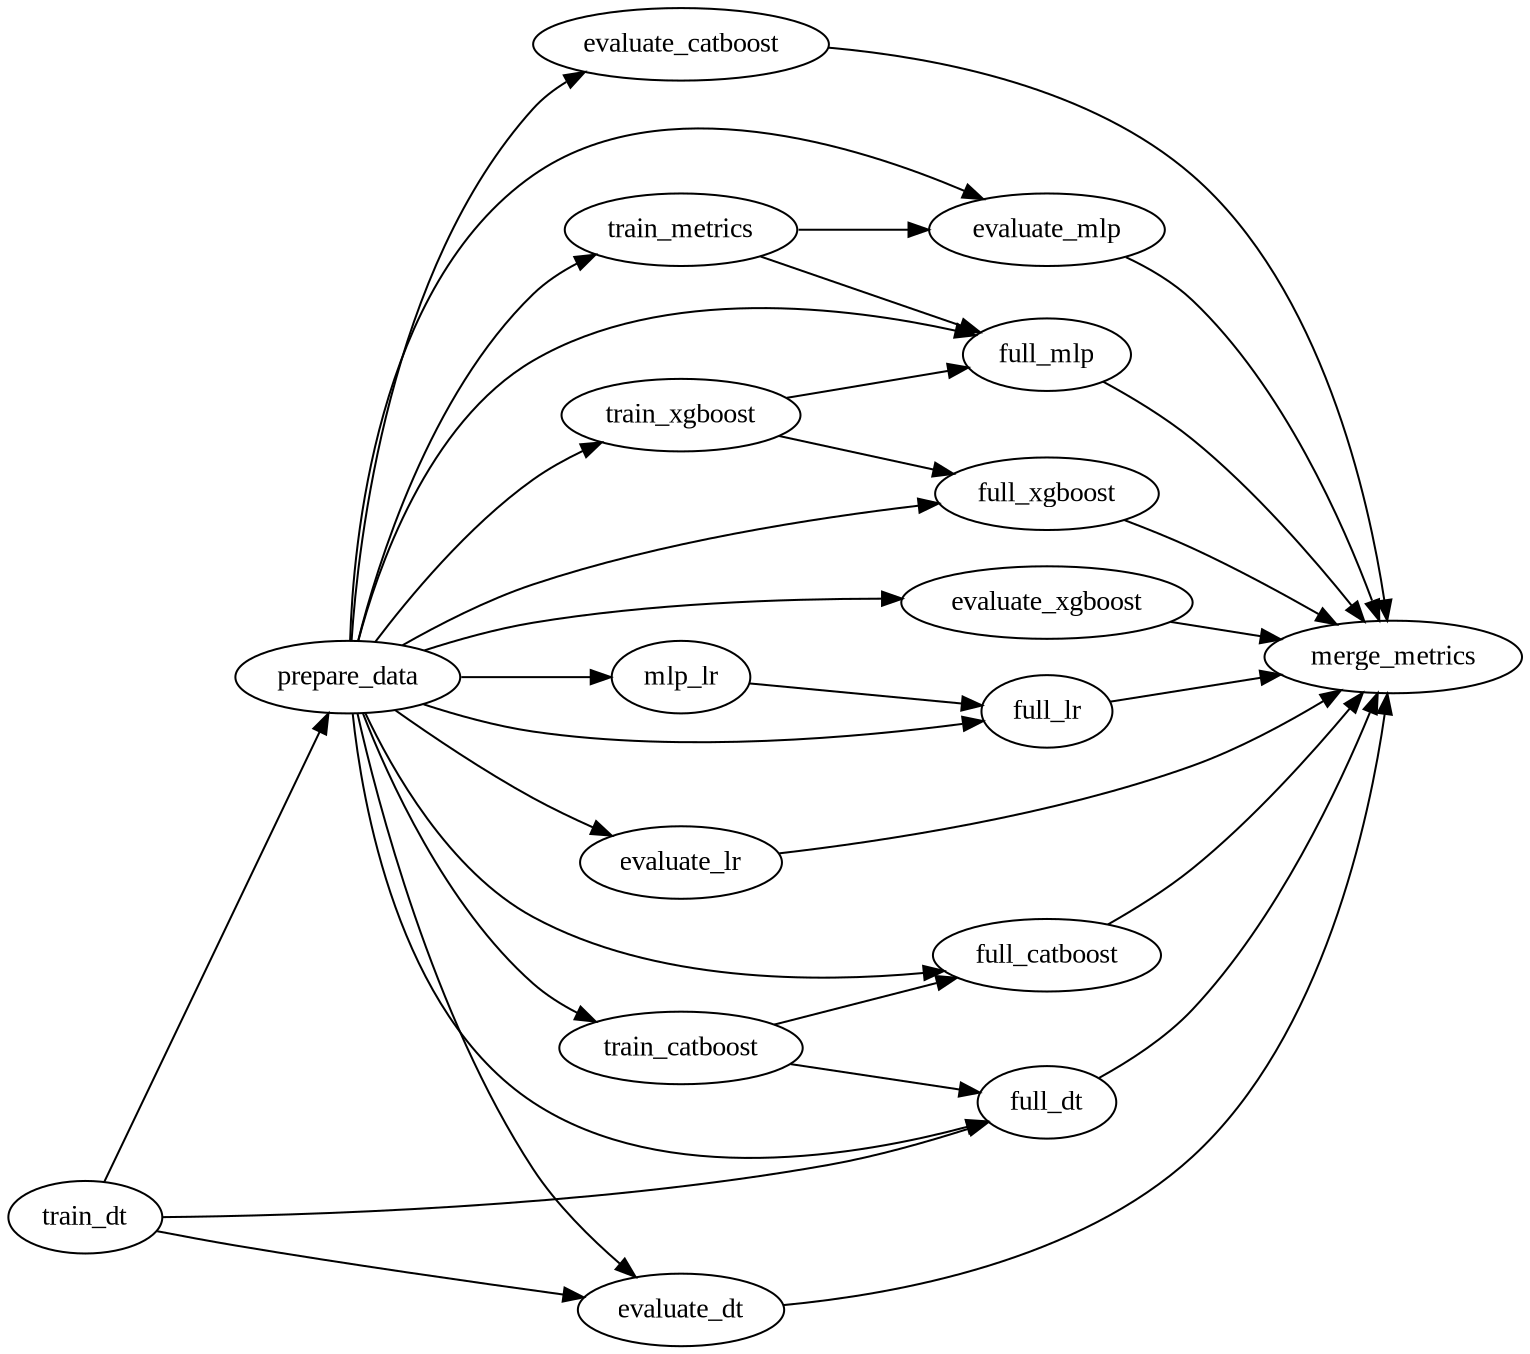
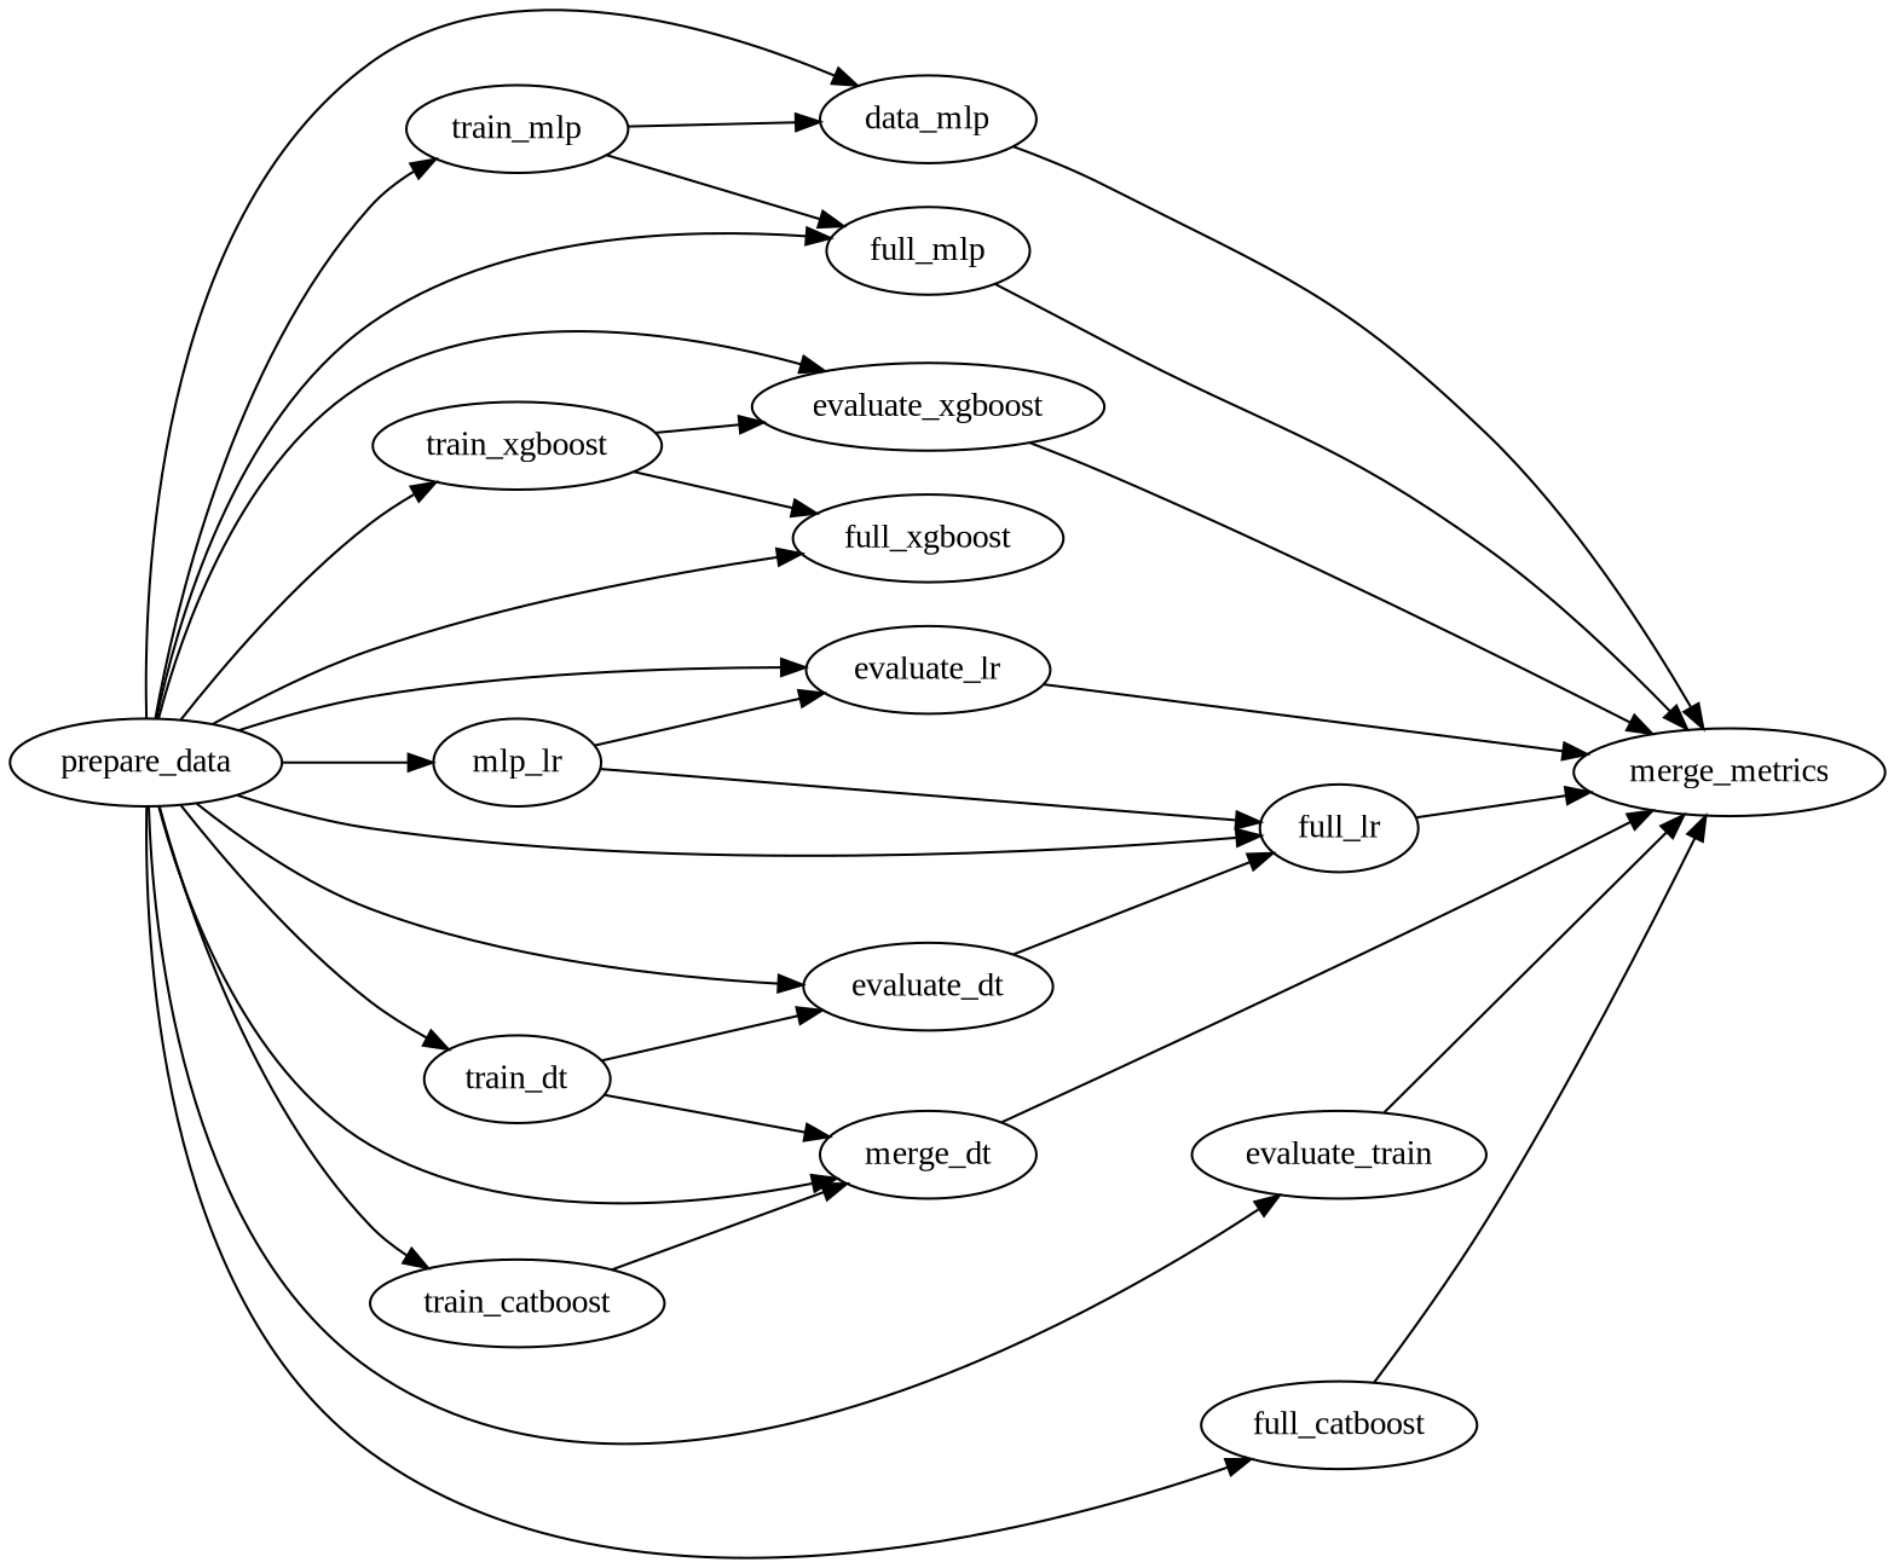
  strict digraph {
    fontname="Liberation Serif"
    rankdir=LR
    node [fontname="Liberation Serif"]
    edge [fontname="Liberation Serif"]
    prepare_data
-   train_mlp [label=train_metrics]
-   evaluate_mlp
+   train_mlp
+   evaluate_mlp [label=data_mlp]
    full_mlp
    train_xgboost
    evaluate_xgboost
    full_xgboost
    n8 [label=mlp_lr]
    evaluate_lr
    full_lr
    train_dt
    evaluate_dt
-   full_dt
+   full_dt [label=merge_dt]
    train_catboost
-   evaluate_catboost
+   evaluate_catboost [label=evaluate_train]
    full_catboost
    merge_metrics
    prepare_data -> train_mlp
    prepare_data -> evaluate_mlp
    prepare_data -> full_mlp
    prepare_data -> train_xgboost
    prepare_data -> evaluate_xgboost
    prepare_data -> full_xgboost
    prepare_data -> n8
    prepare_data -> evaluate_lr
    prepare_data -> full_lr
-   train_dt -> prepare_data
+   prepare_data -> train_dt
    prepare_data -> evaluate_dt
    prepare_data -> full_dt
    prepare_data -> train_catboost
    prepare_data -> evaluate_catboost
    prepare_data -> full_catboost
    train_mlp -> evaluate_mlp
    train_mlp -> full_mlp
    evaluate_mlp -> merge_metrics
    full_mlp -> merge_metrics
-   train_xgboost -> full_mlp
+   train_xgboost -> evaluate_xgboost
    train_xgboost -> full_xgboost
    evaluate_xgboost -> merge_metrics
-   full_xgboost -> merge_metrics
+   n8 -> evaluate_lr
    n8 -> full_lr
    evaluate_lr -> merge_metrics
    full_lr -> merge_metrics
    train_dt -> evaluate_dt
    train_dt -> full_dt
-   evaluate_dt -> merge_metrics
+   evaluate_dt -> full_lr
    full_dt -> merge_metrics
    train_catboost -> full_dt
-   train_catboost -> full_catboost
    evaluate_catboost -> merge_metrics
    full_catboost -> merge_metrics
  }
